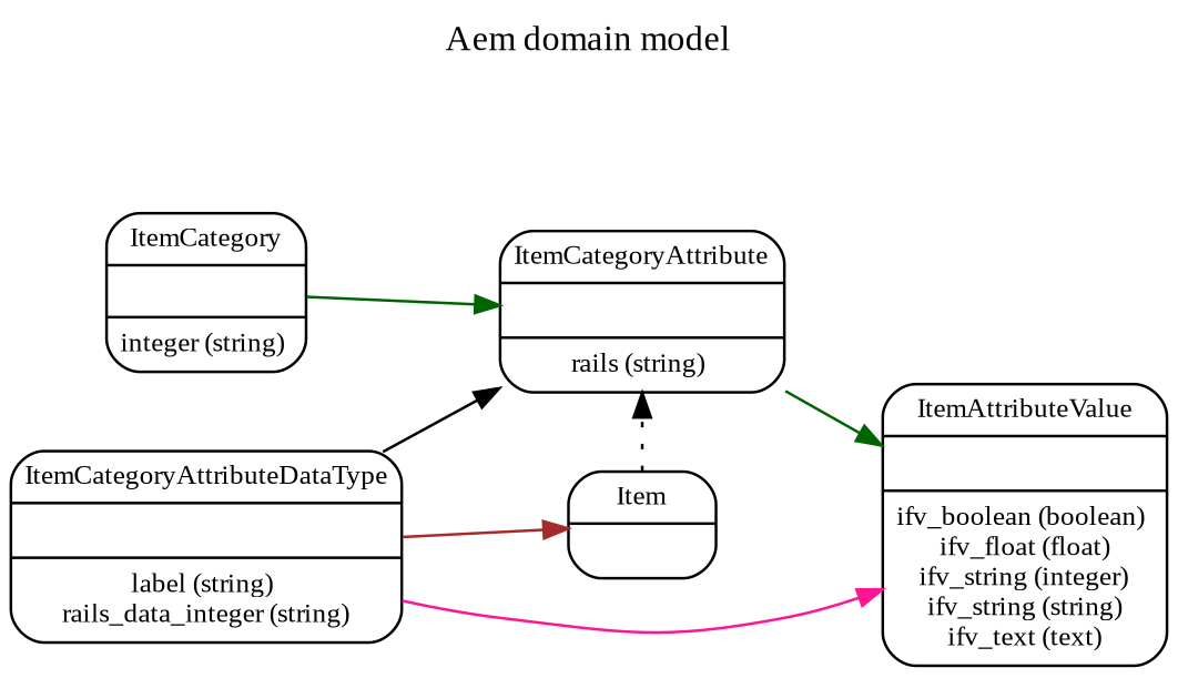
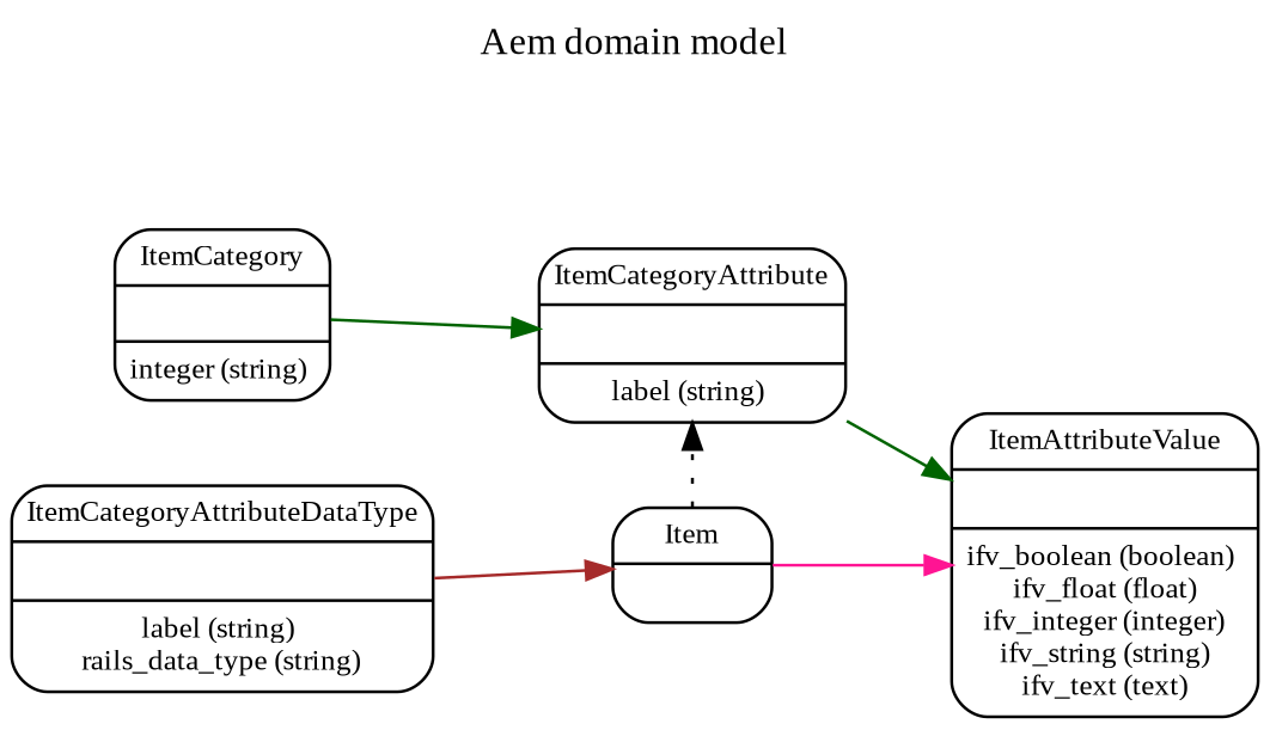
  digraph {
    concentrate=true
    fontname="Liberation Serif"
    fontsize=13
    label="Aem domain model\n\n"
    labelloc=t
    nodesep=0.4
    rankdir=LR
    ranksep=0.5
    node [fontname="Liberation Serif" fontsize=10 margin="0.07,0.05" penwidth=1.0 shape=Mrecord]
    edge [arrowhead=normal arrowsize=0.9 arrowtail=none color=darkgreen dir=both fontname="Liberation Serif" fontsize=7 labelangle=32 labeldistance=1.8 penwidth=1.0 weight=2]
    n1 [label="Item|"]
-   n2 [label="ItemAttributeValue|| {  ifv_boolean (boolean) \n  ifv_float (float) \n  ifv_string (integer) \n  ifv_string (string) \n  ifv_text (text) \n  } "]
-   n3 [label="ItemCategoryAttribute|| {  rails (string) \n  } "]
+   n2 [label="ItemAttributeValue|| {  ifv_boolean (boolean) \n  ifv_float (float) \n  ifv_integer (integer) \n  ifv_string (string) \n  ifv_text (text) \n  } "]
+   n3 [label="ItemCategoryAttribute|| {  label (string) \n  } "]
    n4 [label="ItemCategory|| {  integer (string) \n  } "]
-   n5 [label="ItemCategoryAttributeDataType|| {  label (string) \n  rails_data_integer (string) \n  } "]
-   n5 -> n2 [color=deeppink]
+   n5 [label="ItemCategoryAttributeDataType|| {  label (string) \n  rails_data_type (string) \n  } "]
+   n1 -> n2 [color=deeppink]
    n1 -> n3 [constraint=false style=dotted color=""]
    n3 -> n2
    n4 -> n3
    n5 -> n1 [color=brown]
-   n5 -> n3 [color=black]
  }
